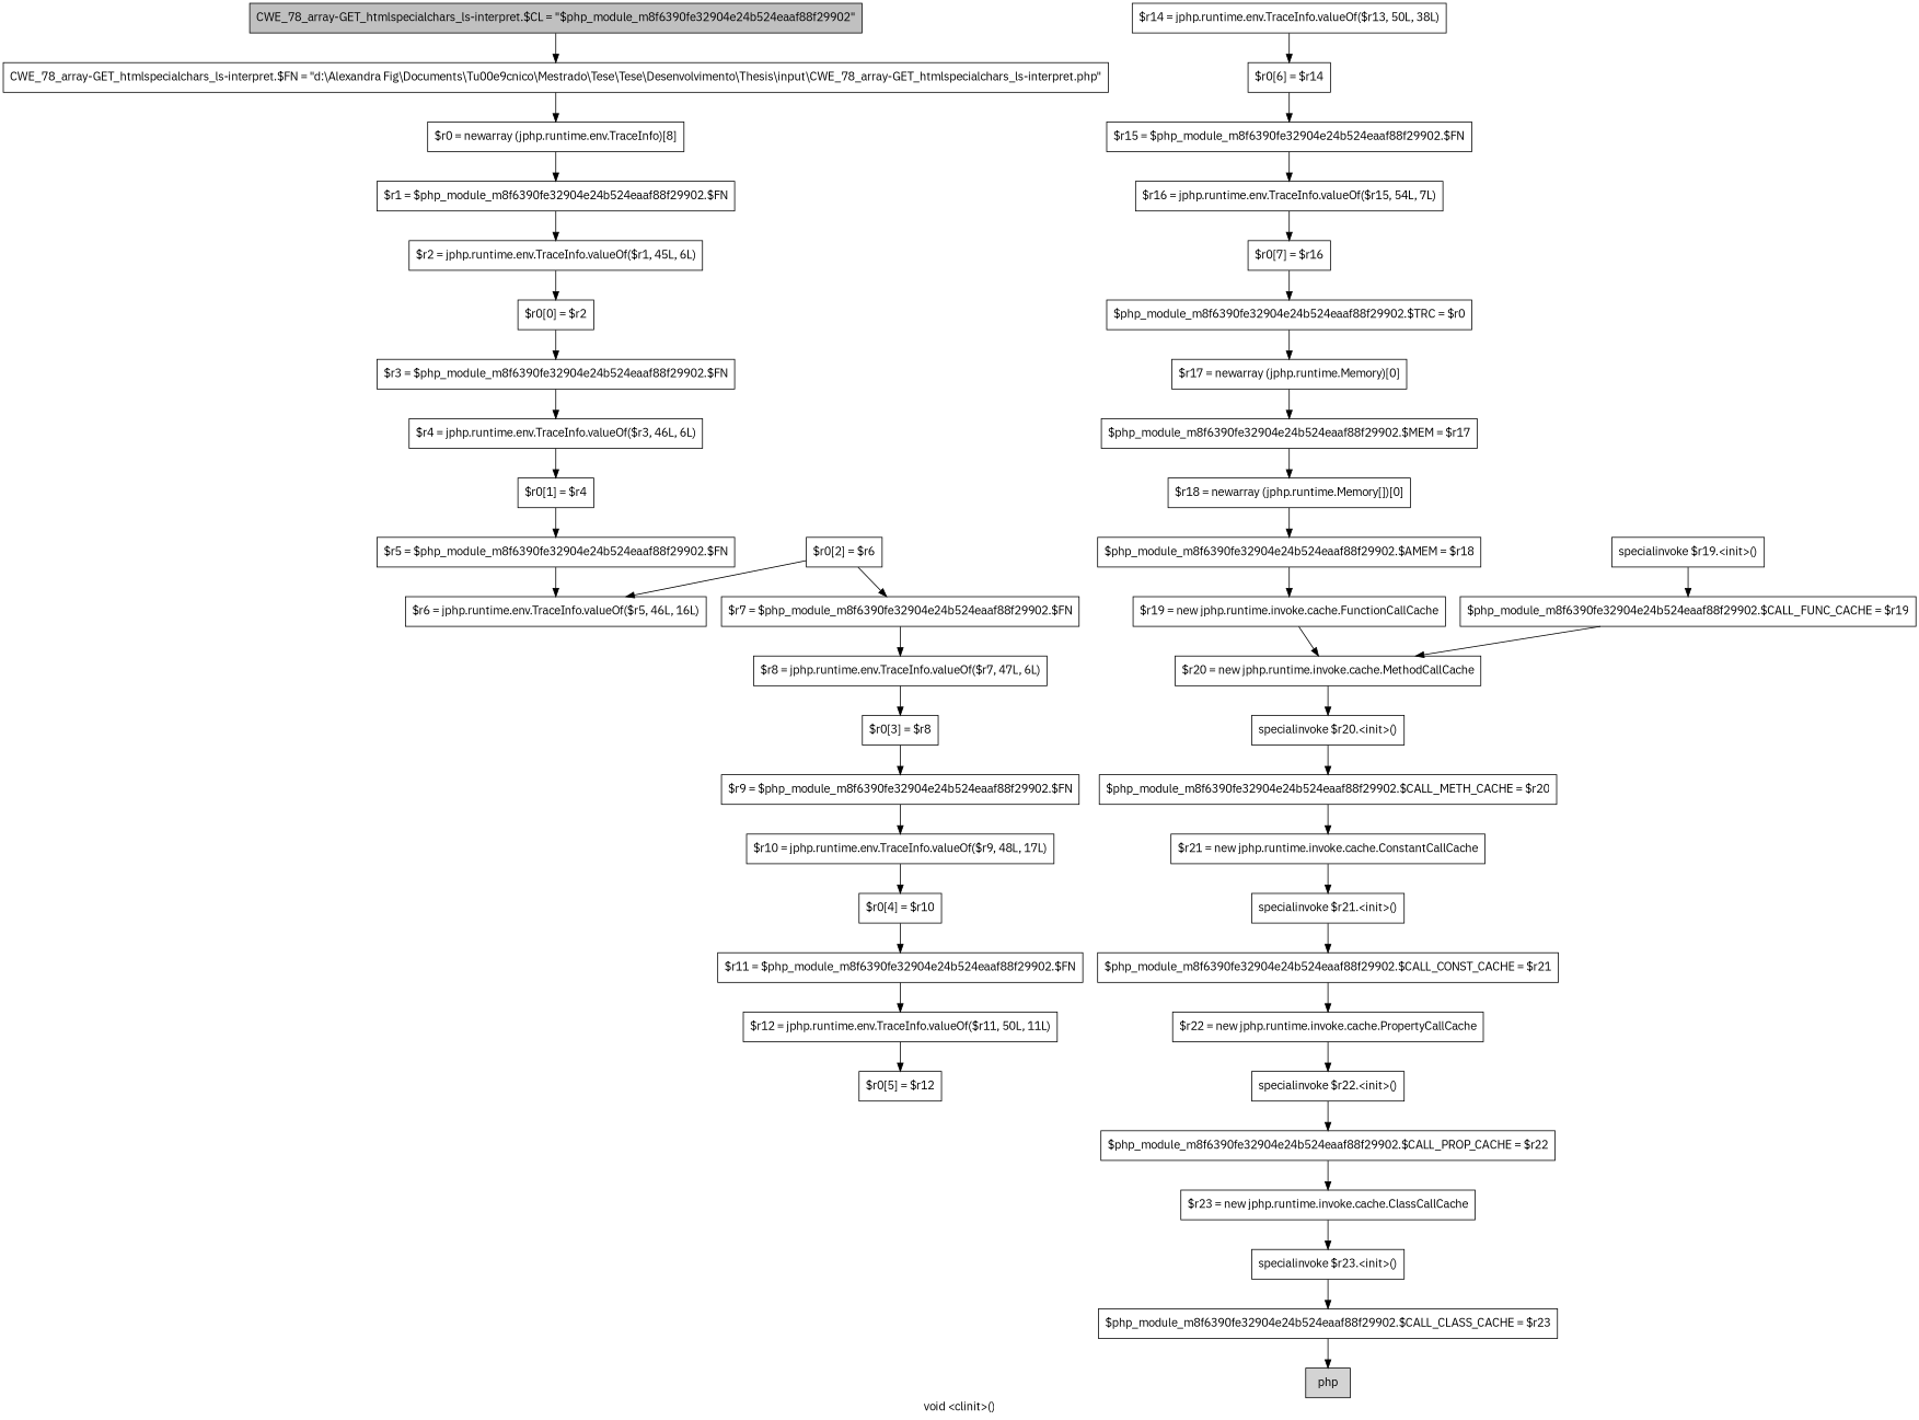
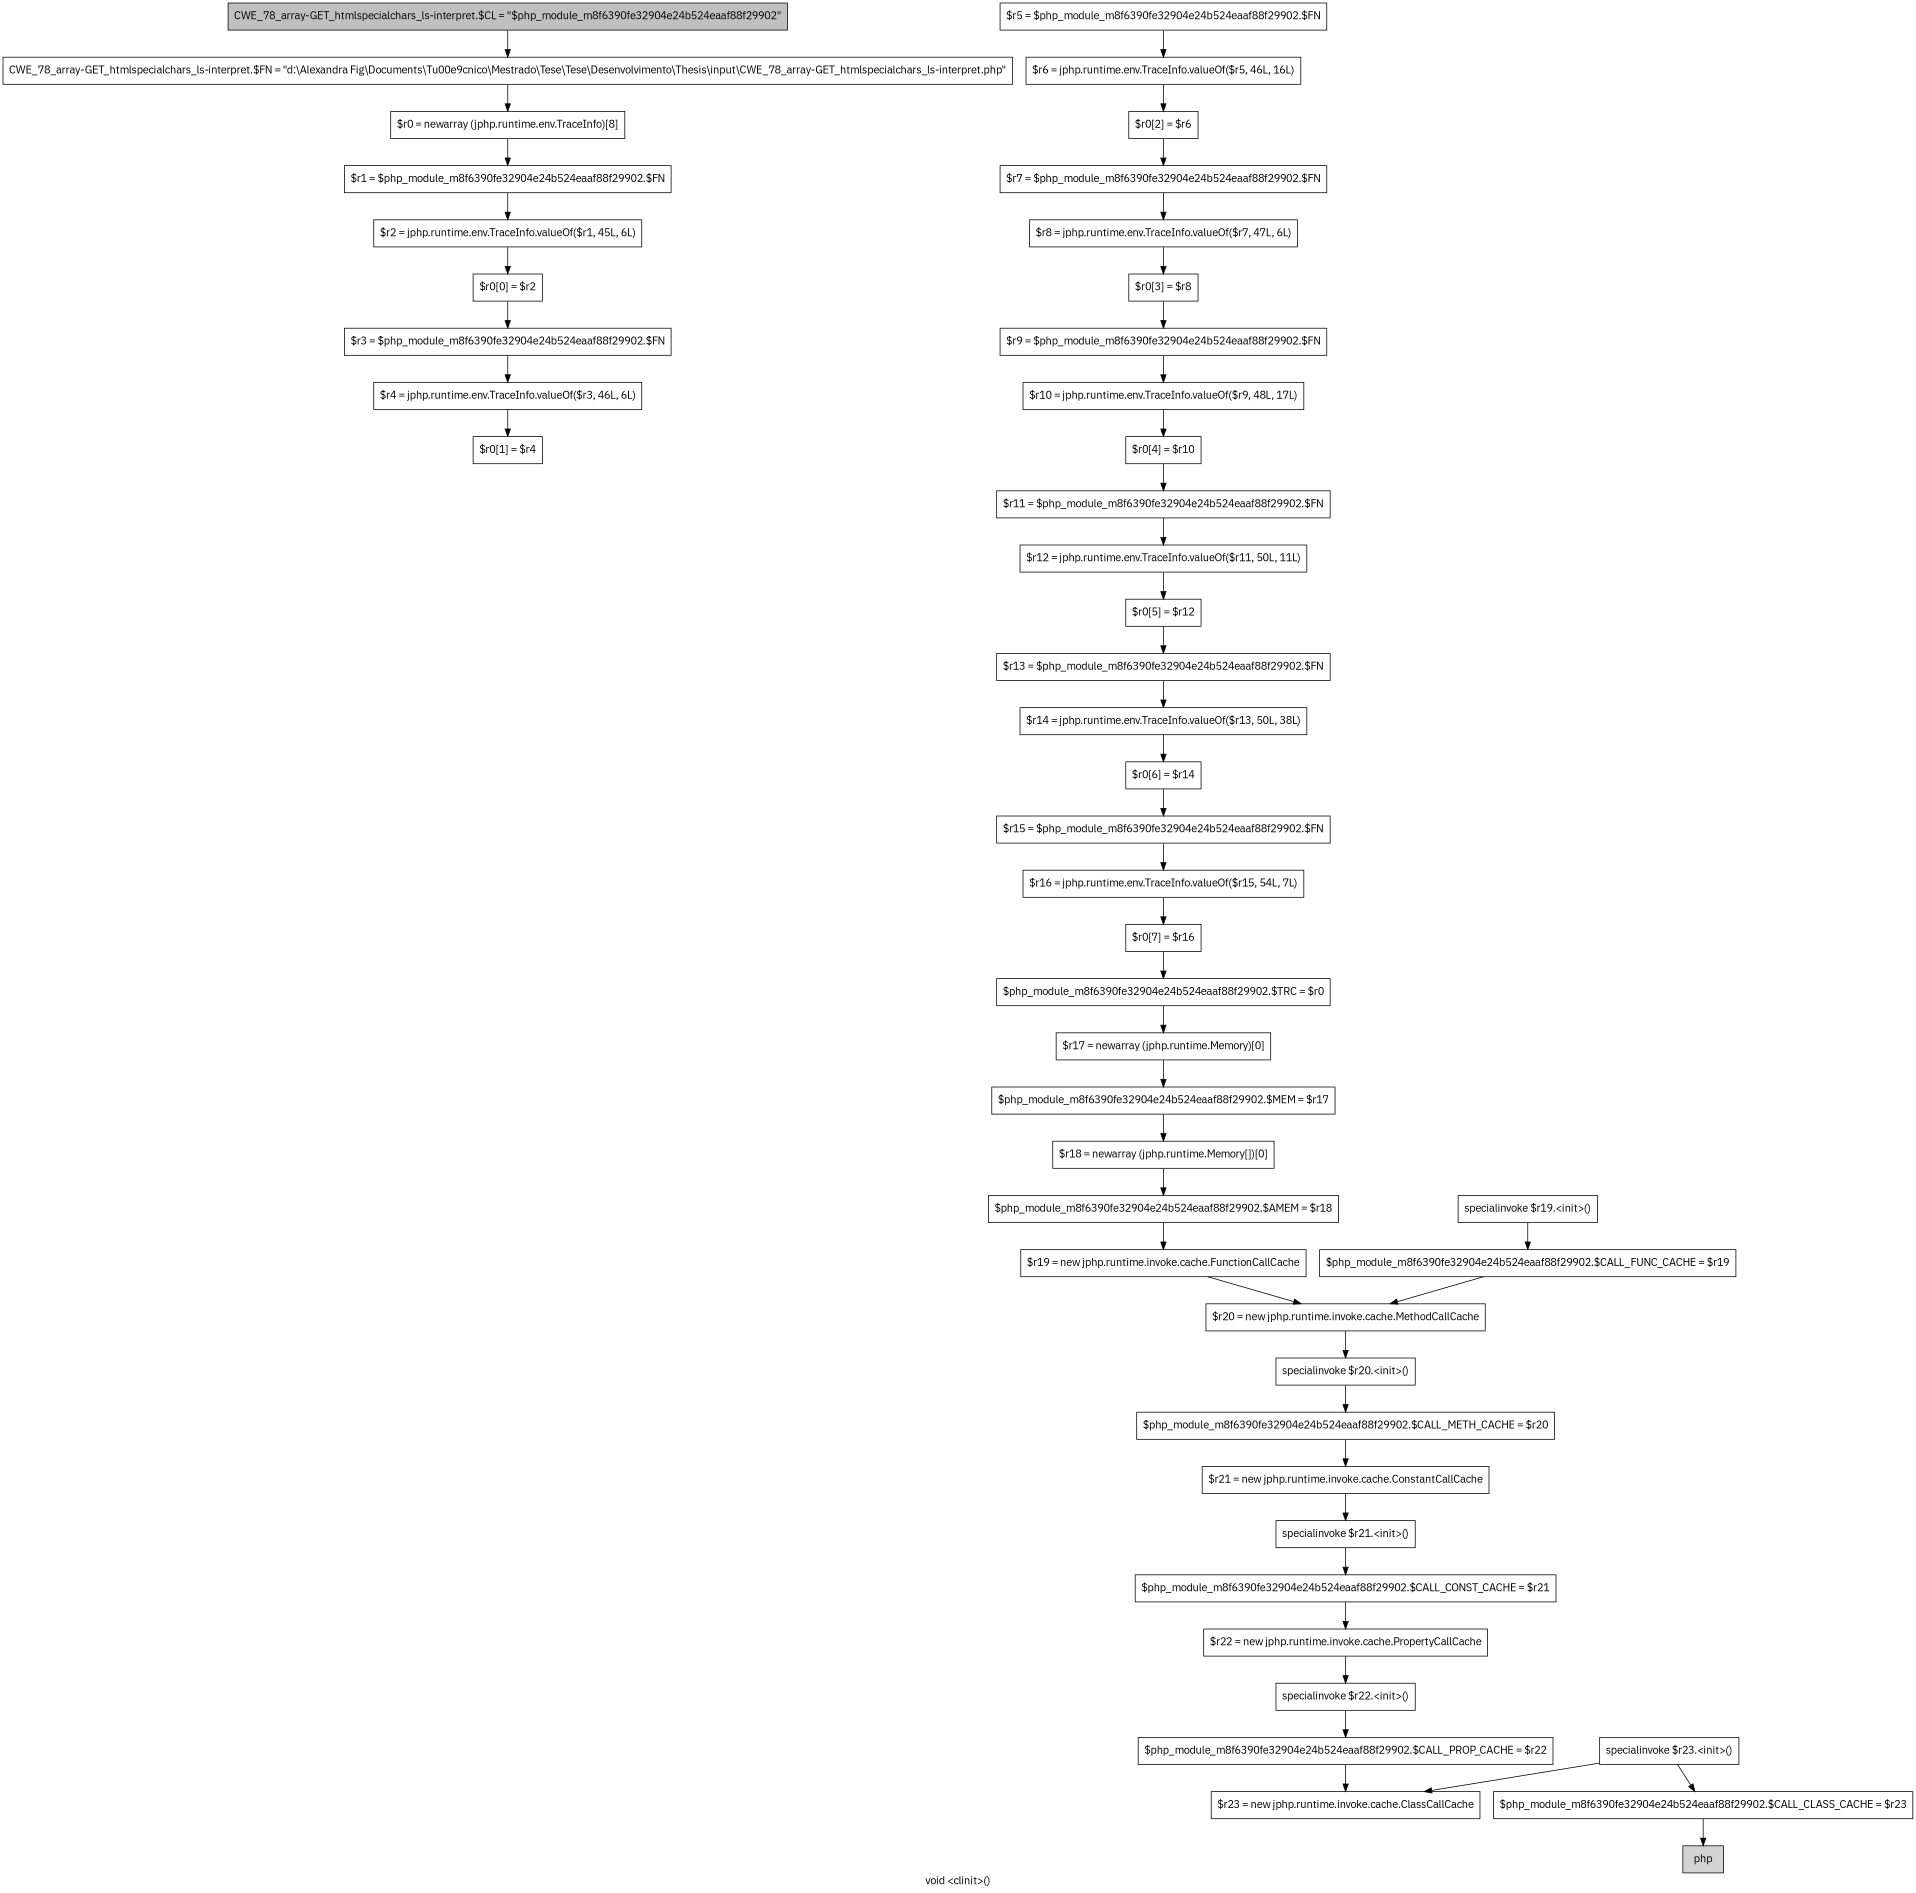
  digraph {
    fontname="IBM Plex Sans"
    label="void <clinit>()"
    node [fontname="IBM Plex Sans" shape=box]
    edge [fontname="IBM Plex Sans"]
    n1 [fillcolor=gray label="CWE_78_array-GET_htmlspecialchars_ls-interpret.$CL = \"$php_module_m8f6390fe32904e24b524eaaf88f29902\"" style=filled]
    n2 [label="CWE_78_array-GET_htmlspecialchars_ls-interpret.$FN = \"d:\\Alexandra Fig\\Documents\\T\u00e9cnico\\Mestrado\\Tese\\Tese\\Desenvolvimento\\Thesis\\input\\CWE_78_array-GET_htmlspecialchars_ls-interpret.php\""]
    n3 [label="$r0 = newarray (jphp.runtime.env.TraceInfo)[8]"]
    n4 [label="$r1 = $php_module_m8f6390fe32904e24b524eaaf88f29902.$FN"]
    n5 [label="$r2 = jphp.runtime.env.TraceInfo.valueOf($r1, 45L, 6L)"]
    n6 [label="$r0[0] = $r2"]
    n7 [label="$r3 = $php_module_m8f6390fe32904e24b524eaaf88f29902.$FN"]
    n8 [label="$r4 = jphp.runtime.env.TraceInfo.valueOf($r3, 46L, 6L)"]
    n9 [label="$r0[1] = $r4"]
    n10 [label="$r5 = $php_module_m8f6390fe32904e24b524eaaf88f29902.$FN"]
    n11 [label="$r6 = jphp.runtime.env.TraceInfo.valueOf($r5, 46L, 16L)"]
    n12 [label="$r0[2] = $r6"]
    n13 [label="$r7 = $php_module_m8f6390fe32904e24b524eaaf88f29902.$FN"]
    n14 [label="$r8 = jphp.runtime.env.TraceInfo.valueOf($r7, 47L, 6L)"]
    n15 [label="$r0[3] = $r8"]
    n16 [label="$r9 = $php_module_m8f6390fe32904e24b524eaaf88f29902.$FN"]
    n17 [label="$r10 = jphp.runtime.env.TraceInfo.valueOf($r9, 48L, 17L)"]
    n18 [label="$r0[4] = $r10"]
    n19 [label="$r11 = $php_module_m8f6390fe32904e24b524eaaf88f29902.$FN"]
    n20 [label="$r12 = jphp.runtime.env.TraceInfo.valueOf($r11, 50L, 11L)"]
    n21 [label="$r0[5] = $r12"]
+   n22 [label="$r13 = $php_module_m8f6390fe32904e24b524eaaf88f29902.$FN"]
    n23 [label="$r14 = jphp.runtime.env.TraceInfo.valueOf($r13, 50L, 38L)"]
    n24 [label="$r0[6] = $r14"]
    n25 [label="$r15 = $php_module_m8f6390fe32904e24b524eaaf88f29902.$FN"]
    n26 [label="$r16 = jphp.runtime.env.TraceInfo.valueOf($r15, 54L, 7L)"]
    n27 [label="$r0[7] = $r16"]
    n28 [label="$php_module_m8f6390fe32904e24b524eaaf88f29902.$TRC = $r0"]
    n29 [label="$r17 = newarray (jphp.runtime.Memory)[0]"]
    n30 [label="$php_module_m8f6390fe32904e24b524eaaf88f29902.$MEM = $r17"]
    n31 [label="$r18 = newarray (jphp.runtime.Memory[])[0]"]
    n32 [label="$php_module_m8f6390fe32904e24b524eaaf88f29902.$AMEM = $r18"]
    n33 [label="$r19 = new jphp.runtime.invoke.cache.FunctionCallCache"]
    n34 [label="$r20 = new jphp.runtime.invoke.cache.MethodCallCache"]
    n35 [label="specialinvoke $r19.<init>()"]
    n36 [label="$php_module_m8f6390fe32904e24b524eaaf88f29902.$CALL_FUNC_CACHE = $r19"]
    n37 [label="specialinvoke $r20.<init>()"]
    n38 [label="$php_module_m8f6390fe32904e24b524eaaf88f29902.$CALL_METH_CACHE = $r20"]
    n39 [label="$r21 = new jphp.runtime.invoke.cache.ConstantCallCache"]
    n40 [label="specialinvoke $r21.<init>()"]
    n41 [label="$php_module_m8f6390fe32904e24b524eaaf88f29902.$CALL_CONST_CACHE = $r21"]
    n42 [label="$r22 = new jphp.runtime.invoke.cache.PropertyCallCache"]
    n43 [label="specialinvoke $r22.<init>()"]
    n44 [label="$php_module_m8f6390fe32904e24b524eaaf88f29902.$CALL_PROP_CACHE = $r22"]
    n45 [label="$r23 = new jphp.runtime.invoke.cache.ClassCallCache"]
    n46 [label="specialinvoke $r23.<init>()"]
    n47 [label="$php_module_m8f6390fe32904e24b524eaaf88f29902.$CALL_CLASS_CACHE = $r23"]
    n48 [fillcolor=lightgray label=php style=filled]
    n1 -> n2
    n2 -> n3
    n3 -> n4
    n4 -> n5
    n5 -> n6
    n6 -> n7
    n7 -> n8
    n8 -> n9
-   n9 -> n10
    n10 -> n11
-   n12 -> n11
+   n11 -> n12
    n12 -> n13
    n13 -> n14
    n14 -> n15
    n15 -> n16
    n16 -> n17
    n17 -> n18
    n18 -> n19
    n19 -> n20
    n20 -> n21
+   n21 -> n22
+   n22 -> n23
    n23 -> n24
    n24 -> n25
    n25 -> n26
    n26 -> n27
    n27 -> n28
    n28 -> n29
    n29 -> n30
    n30 -> n31
    n31 -> n32
    n32 -> n33
    n33 -> n34
    n34 -> n37
    n35 -> n36
    n36 -> n34
    n37 -> n38
    n38 -> n39
    n39 -> n40
    n40 -> n41
    n41 -> n42
    n42 -> n43
    n43 -> n44
    n44 -> n45
-   n45 -> n46
+   n46 -> n45
    n46 -> n47
    n47 -> n48
  }
